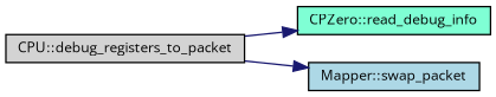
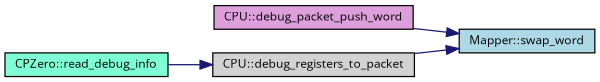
  digraph {
    fontname="Open Sans"
    rankdir=LR
    node [color=black fontname="Open Sans" fontsize=10 shape=record style=filled]
    edge [color=midnightblue fontname="Open Sans" fontsize=10 labelfontname=FreeSans labelfontsize=10 style=solid]
    n1 [fillcolor=lightgrey fontcolor=black height=0.2 label="CPU::debug_registers_to_packet" width=0.4]
    n2 [fillcolor=aquamarine height=0.2 label="CPZero::read_debug_info" width=0.4]
-   n3 [fillcolor=lightblue height=0.2 label="Mapper::swap_packet" width=0.4]
-   n1 -> n2
+   n3 [fillcolor=lightblue height=0.2 label="Mapper::swap_word" width=0.4]
+   n4 [fillcolor=plum height=0.2 label="CPU::debug_packet_push_word" width=0.4]
+   n2 -> n1
    n1 -> n3
+   n4 -> n3
  }
